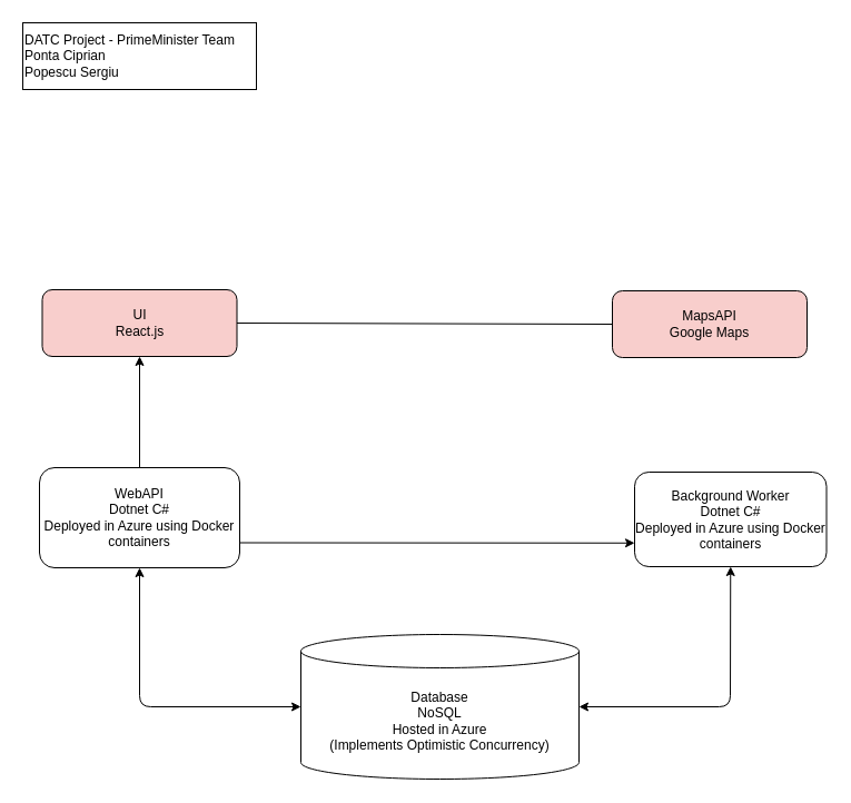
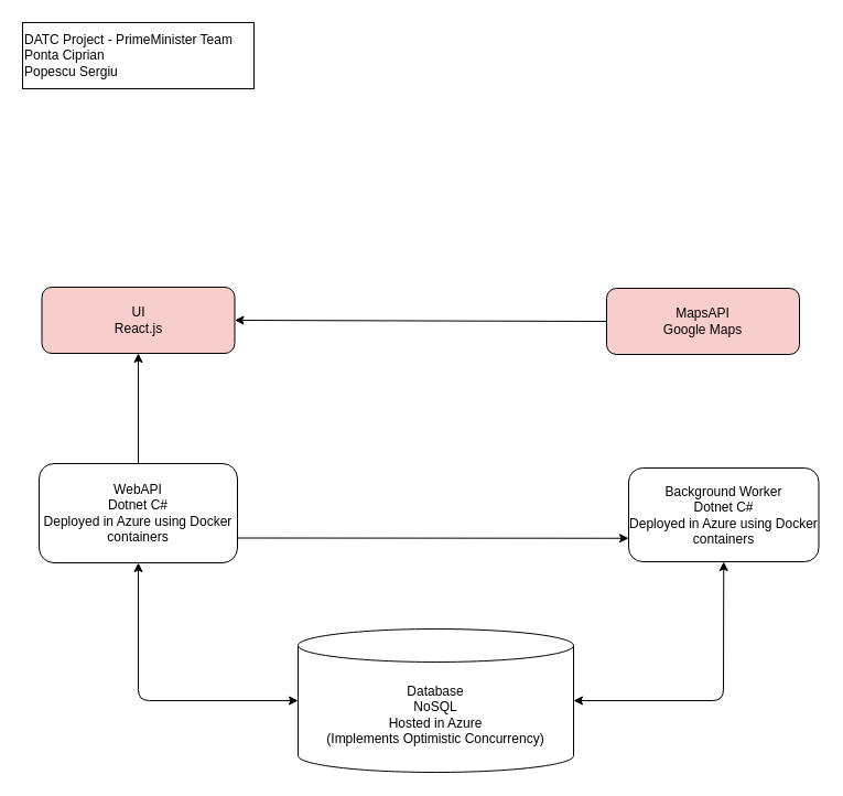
  <mxCell id="0" />
  <mxCell id="1" parent="0" />
  <mxCell id="2" value="DATC Project - PrimeMinister Team&lt;br&gt;&lt;div&gt;&lt;span&gt;Ponta Ciprian&lt;/span&gt;&lt;/div&gt;&lt;div&gt;&lt;span&gt;Popescu Sergiu&lt;/span&gt;&lt;/div&gt;" style="rounded=0;whiteSpace=wrap;html=1;align=left;" parent="1" vertex="1"><mxGeometry x="20" y="20" width="210" height="60" as="geometry" /></mxCell>
  <mxCell id="3" style="edgeStyle=none;html=1;exitX=1;exitY=0.75;exitDx=0;exitDy=0;entryX=0;entryY=0.75;entryDx=0;entryDy=0;" parent="1" source="5" target="10" edge="1"><mxGeometry relative="1" as="geometry" /></mxCell>
  <mxCell id="4" value="" style="edgeStyle=none;html=1;" edge="1" parent="1" source="5" target="12"><mxGeometry relative="1" as="geometry" /></mxCell>
  <mxCell id="5" value="WebAPI&lt;br&gt;Dotnet C#&lt;br&gt;Deployed in Azure using Docker containers" style="rounded=1;whiteSpace=wrap;html=1;" parent="1" vertex="1"><mxGeometry x="35" y="420" width="180" height="90" as="geometry" /></mxCell>
- <mxCell id="6" style="edgeStyle=none;html=1;exitX=0;exitY=0.5;exitDx=0;exitDy=0;entryX=1;entryY=0.5;entryDx=0;entryDy=0;endArrow=none;" edge="1" parent="1" source="7" target="12"><mxGeometry relative="1" as="geometry" /></mxCell>
+ <mxCell id="6" style="edgeStyle=none;html=1;exitX=0;exitY=0.5;exitDx=0;exitDy=0;entryX=1;entryY=0.5;entryDx=0;entryDy=0;" edge="1" parent="1" source="7" target="12"><mxGeometry relative="1" as="geometry" /></mxCell>
  <mxCell id="7" value="MapsAPI&lt;br&gt;Google Maps" style="rounded=1;whiteSpace=wrap;html=1;fillColor=#f8cecc;" parent="1" vertex="1"><mxGeometry x="550" y="261" width="175" height="60" as="geometry" /></mxCell>
  <mxCell id="8" value="Database&lt;br&gt;NoSQL&lt;br&gt;Hosted in Azure&lt;br&gt;(Implements Optimistic Concurrency)" style="shape=cylinder3;whiteSpace=wrap;html=1;boundedLbl=1;backgroundOutline=1;size=15;" parent="1" vertex="1"><mxGeometry x="270" y="570" width="250" height="130" as="geometry" /></mxCell>
  <mxCell id="9" value="" style="endArrow=classic;startArrow=classic;html=1;entryX=0.5;entryY=1;entryDx=0;entryDy=0;exitX=0;exitY=0.5;exitDx=0;exitDy=0;exitPerimeter=0;" parent="1" source="8" target="5" edge="1"><mxGeometry width="50" height="50" relative="1" as="geometry"><mxPoint x="130" y="640" as="sourcePoint" /><mxPoint x="180" y="590" as="targetPoint" /><Array as="points"><mxPoint x="125" y="635" /></Array></mxGeometry></mxCell>
  <mxCell id="10" value="Background Worker&lt;br&gt;Dotnet C#&lt;br&gt;Deployed in Azure using Docker containers" style="rounded=1;whiteSpace=wrap;html=1;" parent="1" vertex="1"><mxGeometry x="570" y="424" width="172.5" height="85" as="geometry" /></mxCell>
  <mxCell id="11" value="" style="endArrow=classic;startArrow=classic;html=1;entryX=0.5;entryY=1;entryDx=0;entryDy=0;" parent="1" edge="1"><mxGeometry width="50" height="50" relative="1" as="geometry"><mxPoint x="520" y="635" as="sourcePoint" /><mxPoint x="656.25" y="509" as="targetPoint" /><Array as="points"><mxPoint x="656" y="635" /></Array></mxGeometry></mxCell>
  <mxCell id="12" value="UI&lt;br&gt;React.js" style="rounded=1;whiteSpace=wrap;html=1;fillColor=#f8cecc;" vertex="1" parent="1"><mxGeometry x="37.5" y="260" width="175" height="60" as="geometry" /></mxCell>
